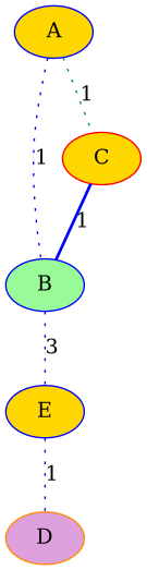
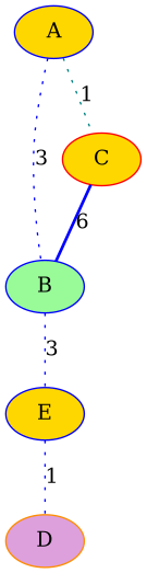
  graph {
    forcelabels=true
    node [color=blue fillcolor=gold style=filled]
    edge [color=blue style=dotted]
    n1 [label=A]
    n2 [fillcolor=palegreen label=B]
    n3 [color=red label=C]
    n4 [label=E]
    n5 [color=darkorange fillcolor=plum label=D]
-   n1 -- n2 [label=1]
+   n1 -- n2 [label=3]
    n1 -- n3 [color=teal label=1]
    n2 -- n4 [label=3]
-   n3 -- n2 [label=1 style=bold]
+   n3 -- n2 [label=6 style=bold]
    n4 -- n5 [label=1]
  }
